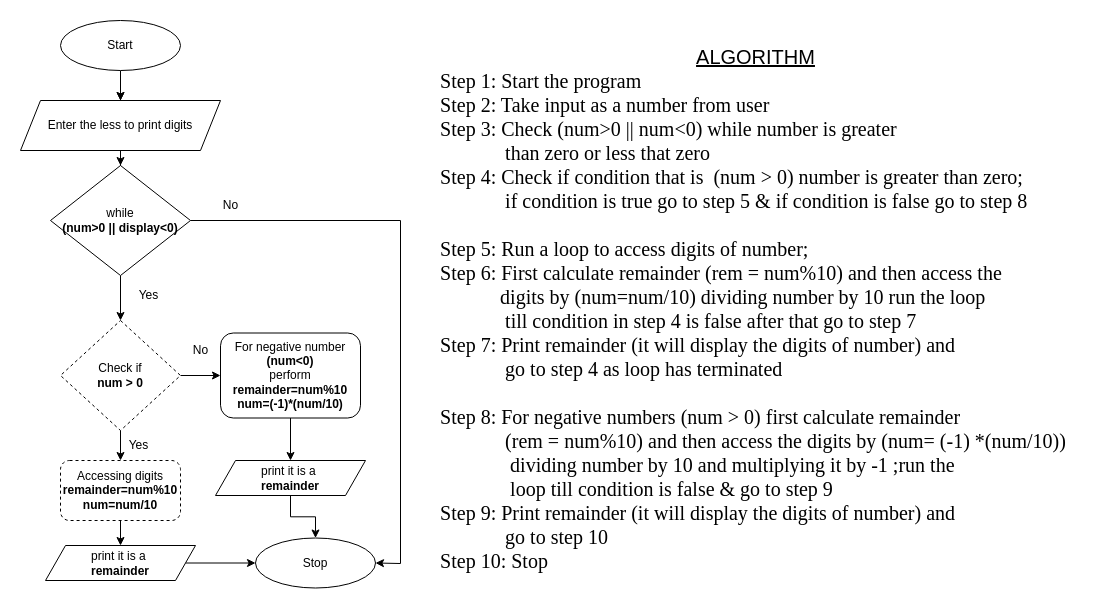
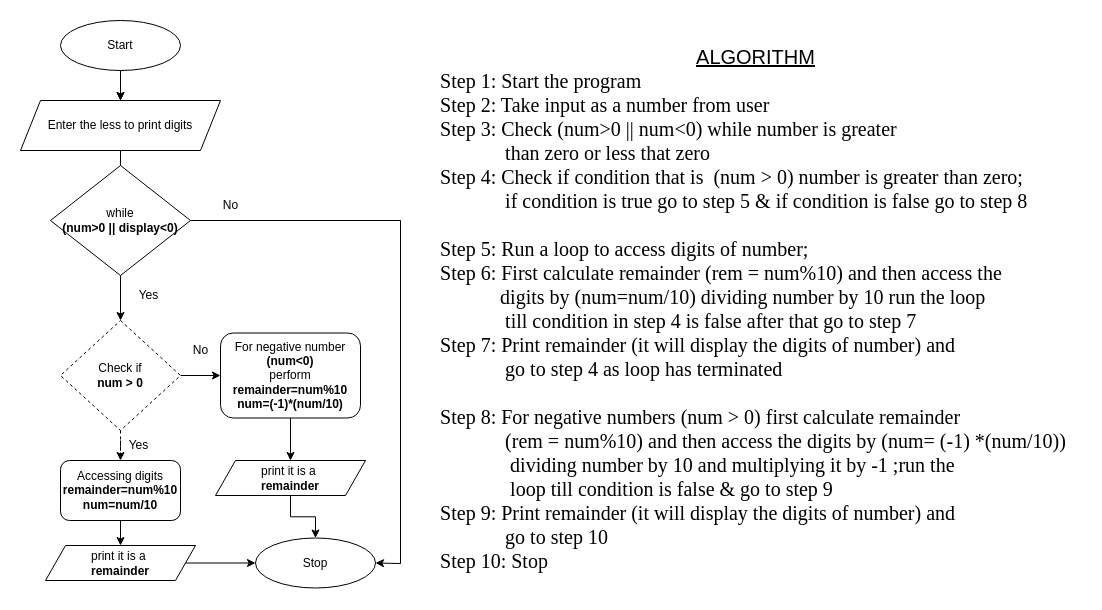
  <mxCell id="0" />
  <mxCell id="1" parent="0" />
  <mxCell id="2" value="" style="rounded=0;html=1;jettySize=auto;orthogonalLoop=1;fontSize=11;endArrow=block;endFill=0;endSize=8;strokeWidth=1;shadow=0;labelBackgroundColor=none;edgeStyle=orthogonalEdgeStyle;" parent="1" edge="1"><mxGeometry relative="1" as="geometry"><mxPoint x="120" y="30" as="sourcePoint" /><mxPoint x="120" y="70" as="targetPoint" /></mxGeometry></mxCell>
  <mxCell id="3" style="edgeStyle=orthogonalEdgeStyle;rounded=0;orthogonalLoop=1;jettySize=auto;html=1;" parent="1" source="5" edge="1"><mxGeometry relative="1" as="geometry"><mxPoint x="120" y="100" as="targetPoint" /></mxGeometry></mxCell>
- <mxCell id="4" value="" style="edgeStyle=orthogonalEdgeStyle;rounded=0;orthogonalLoop=1;jettySize=auto;html=1;" parent="1" source="5" target="14" edge="1"><mxGeometry relative="1" as="geometry" /></mxCell>
+ <mxCell id="4" value="" style="edgeStyle=orthogonalEdgeStyle;rounded=0;orthogonalLoop=1;jettySize=auto;html=1;endArrow=none;" parent="1" source="5" target="14" edge="1"><mxGeometry relative="1" as="geometry" /></mxCell>
  <mxCell id="5" value="Enter the less to print digits" style="shape=parallelogram;perimeter=parallelogramPerimeter;whiteSpace=wrap;html=1;fixedSize=1;" parent="1" vertex="1"><mxGeometry x="20" y="100" width="200" height="50" as="geometry" /></mxCell>
  <mxCell id="6" value="" style="edgeStyle=orthogonalEdgeStyle;rounded=0;orthogonalLoop=1;jettySize=auto;html=1;" parent="1" source="7" edge="1"><mxGeometry relative="1" as="geometry"><mxPoint x="120" y="100" as="targetPoint" /></mxGeometry></mxCell>
  <mxCell id="7" value="Start" style="ellipse;whiteSpace=wrap;html=1;" parent="1" vertex="1"><mxGeometry x="60" y="20" width="120" height="50" as="geometry" /></mxCell>
- <mxCell id="8" value="" style="edgeStyle=orthogonalEdgeStyle;rounded=0;orthogonalLoop=1;jettySize=auto;html=1;" edge="1" parent="1" source="10" target="18"><mxGeometry relative="1" as="geometry" /></mxCell>
+ <mxCell id="8" value="" style="edgeStyle=orthogonalEdgeStyle;rounded=0;orthogonalLoop=1;jettySize=auto;html=1;dashed=1;" edge="1" parent="1" source="10" target="18"><mxGeometry relative="1" as="geometry" /></mxCell>
  <mxCell id="9" value="" style="edgeStyle=orthogonalEdgeStyle;rounded=0;orthogonalLoop=1;jettySize=auto;html=1;" edge="1" parent="1" source="10" target="21"><mxGeometry relative="1" as="geometry" /></mxCell>
  <mxCell id="10" value="Check if&lt;br&gt;&lt;b&gt;num &amp;gt; 0&lt;/b&gt;" style="rhombus;whiteSpace=wrap;html=1;dashed=1;" parent="1" vertex="1"><mxGeometry x="60" y="320" width="120" height="110" as="geometry" /></mxCell>
  <mxCell id="11" value="Yes" style="text;html=1;resizable=0;autosize=1;align=center;verticalAlign=middle;points=[];fillColor=none;strokeColor=none;rounded=0;" parent="1" vertex="1"><mxGeometry x="117.5" y="430" width="40" height="30" as="geometry" /></mxCell>
  <mxCell id="12" value="&lt;font style=&quot;font-size: 20px;&quot;&gt;&lt;u&gt;ALGORITHM&lt;/u&gt;&lt;br&gt;&lt;div style=&quot;text-align: left;&quot;&gt;&lt;span style=&quot;background-color: initial;&quot;&gt;&lt;font style=&quot;font-size: 20px;&quot; face=&quot;Times New Roman&quot;&gt;Step 1: Start the program&lt;/font&gt;&lt;/span&gt;&lt;/div&gt;&lt;div style=&quot;text-align: left;&quot;&gt;&lt;span style=&quot;background-color: initial;&quot;&gt;&lt;font style=&quot;font-size: 20px;&quot; face=&quot;Times New Roman&quot;&gt;Step 2: Take input as a number from user&lt;/font&gt;&lt;/span&gt;&lt;/div&gt;&lt;div style=&quot;text-align: left;&quot;&gt;&lt;span style=&quot;background-color: initial;&quot;&gt;&lt;font style=&quot;font-size: 20px;&quot; face=&quot;Times New Roman&quot;&gt;Step 3: Check (num&amp;gt;0 || num&amp;lt;0) while number is greater&amp;nbsp;&lt;/font&gt;&lt;/span&gt;&lt;/div&gt;&lt;div style=&quot;text-align: left;&quot;&gt;&lt;span style=&quot;background-color: initial;&quot;&gt;&lt;font style=&quot;font-size: 20px;&quot; face=&quot;Times New Roman&quot;&gt;&amp;nbsp; &amp;nbsp; &amp;nbsp; &amp;nbsp; &amp;nbsp; &amp;nbsp; &amp;nbsp;than zero or less that zero&lt;/font&gt;&lt;/span&gt;&lt;/div&gt;&lt;div style=&quot;text-align: left;&quot;&gt;&lt;font style=&quot;font-size: 20px;&quot; face=&quot;Times New Roman&quot;&gt;Step 4: Check if condition that is&amp;nbsp; (num &amp;gt; 0) number is greater than zero;&amp;nbsp;&lt;/font&gt;&lt;/div&gt;&lt;div style=&quot;text-align: left;&quot;&gt;&lt;font style=&quot;font-size: 20px;&quot; face=&quot;Times New Roman&quot;&gt;&amp;nbsp; &amp;nbsp; &amp;nbsp; &amp;nbsp; &amp;nbsp; &amp;nbsp; &amp;nbsp;if condition is true go to step 5 &amp;amp; if condition is false go to step 8&lt;/font&gt;&lt;/div&gt;&lt;div style=&quot;text-align: left;&quot;&gt;&lt;font style=&quot;font-size: 20px;&quot; face=&quot;Times New Roman&quot;&gt;&lt;br&gt;&lt;/font&gt;&lt;/div&gt;&lt;div style=&quot;text-align: left;&quot;&gt;&lt;font style=&quot;font-size: 20px;&quot; face=&quot;Times New Roman&quot;&gt;Step 5: Run a loop to access digits of number;&amp;nbsp;&lt;/font&gt;&lt;/div&gt;&lt;div style=&quot;text-align: left;&quot;&gt;&lt;font style=&quot;font-size: 20px;&quot; face=&quot;Times New Roman&quot;&gt;Step 6: First calculate remainder&amp;nbsp;&lt;/font&gt;&lt;span style=&quot;font-family: &amp;quot;Times New Roman&amp;quot;; background-color: initial;&quot;&gt;(rem = num%10) and&amp;nbsp;&lt;/span&gt;&lt;span style=&quot;background-color: initial; font-family: &amp;quot;Times New Roman&amp;quot;;&quot;&gt;then access the&amp;nbsp;&lt;/span&gt;&lt;/div&gt;&lt;div style=&quot;text-align: left;&quot;&gt;&lt;span style=&quot;background-color: initial; font-family: &amp;quot;Times New Roman&amp;quot;;&quot;&gt;&amp;nbsp; &amp;nbsp; &amp;nbsp; &amp;nbsp; &amp;nbsp; &amp;nbsp; digits by (num=num/10) d&lt;/span&gt;&lt;span style=&quot;font-family: &amp;quot;Times New Roman&amp;quot;; background-color: initial;&quot;&gt;ividing number by 10 run the loop&amp;nbsp;&lt;/span&gt;&lt;/div&gt;&lt;div style=&quot;text-align: left;&quot;&gt;&lt;span style=&quot;font-family: &amp;quot;Times New Roman&amp;quot;; background-color: initial;&quot;&gt;&amp;nbsp; &amp;nbsp; &amp;nbsp; &amp;nbsp; &amp;nbsp; &amp;nbsp; &amp;nbsp;till condition in step 4 is false after that go to step 7&lt;/span&gt;&lt;/div&gt;&lt;div style=&quot;text-align: left;&quot;&gt;&lt;font style=&quot;font-size: 20px;&quot; face=&quot;Times New Roman&quot;&gt;Step 7: Print remainder (it will display the digits of number) and&amp;nbsp;&lt;/font&gt;&lt;/div&gt;&lt;div style=&quot;text-align: left;&quot;&gt;&lt;font style=&quot;font-size: 20px;&quot; face=&quot;Times New Roman&quot;&gt;&amp;nbsp; &amp;nbsp; &amp;nbsp; &amp;nbsp; &amp;nbsp; &amp;nbsp; &amp;nbsp;go to step 4 as loop has terminated&lt;/font&gt;&lt;/div&gt;&lt;div style=&quot;text-align: left;&quot;&gt;&lt;span style=&quot;background-color: initial;&quot;&gt;&lt;font face=&quot;Times New Roman&quot;&gt;&amp;nbsp; &amp;nbsp; &amp;nbsp; &amp;nbsp; &amp;nbsp; &amp;nbsp;&lt;/font&gt;&lt;/span&gt;&lt;/div&gt;&lt;div style=&quot;text-align: left;&quot;&gt;&lt;font style=&quot;font-size: 20px;&quot; face=&quot;Times New Roman&quot;&gt;Step 8: For negative numbers (num &amp;gt; 0) f&lt;/font&gt;&lt;font style=&quot;background-color: initial;&quot; face=&quot;Times New Roman&quot;&gt;irst calculate remainder&amp;nbsp;&lt;/font&gt;&lt;/div&gt;&lt;div style=&quot;text-align: left;&quot;&gt;&lt;span style=&quot;background-color: initial; font-family: &amp;quot;Times New Roman&amp;quot;;&quot;&gt;&amp;nbsp; &amp;nbsp; &amp;nbsp; &amp;nbsp; &amp;nbsp; &amp;nbsp; &amp;nbsp;(rem = num%10)&amp;nbsp;&lt;/span&gt;&lt;span style=&quot;background-color: initial; font-family: &amp;quot;Times New Roman&amp;quot;;&quot;&gt;and&amp;nbsp;&lt;/span&gt;&lt;span style=&quot;background-color: initial; font-family: &amp;quot;Times New Roman&amp;quot;;&quot;&gt;then access the&amp;nbsp;&lt;/span&gt;&lt;span style=&quot;background-color: initial; font-family: &amp;quot;Times New Roman&amp;quot;;&quot;&gt;digits by (num= (-1) *(num/10))&amp;nbsp;&lt;/span&gt;&lt;/div&gt;&lt;div style=&quot;text-align: left;&quot;&gt;&lt;span style=&quot;background-color: initial; font-family: &amp;quot;Times New Roman&amp;quot;;&quot;&gt;&amp;nbsp; &amp;nbsp; &amp;nbsp; &amp;nbsp; &amp;nbsp; &amp;nbsp; &amp;nbsp; d&lt;/span&gt;&lt;span style=&quot;background-color: initial; font-family: &amp;quot;Times New Roman&amp;quot;;&quot;&gt;ividing number by 10 and multiplying it by -1 ;run the&amp;nbsp;&lt;/span&gt;&lt;/div&gt;&lt;div style=&quot;text-align: left;&quot;&gt;&lt;span style=&quot;background-color: initial; font-family: &amp;quot;Times New Roman&amp;quot;;&quot;&gt;&amp;nbsp; &amp;nbsp; &amp;nbsp; &amp;nbsp; &amp;nbsp; &amp;nbsp; &amp;nbsp; loop&amp;nbsp;&lt;/span&gt;&lt;span style=&quot;background-color: initial; font-family: &amp;quot;Times New Roman&amp;quot;;&quot;&gt;till condition is false &amp;amp; go to step 9&lt;/span&gt;&lt;/div&gt;&lt;div style=&quot;text-align: left;&quot;&gt;&lt;font face=&quot;Times New Roman&quot;&gt;Step 9: Print remainder (it will display the digits of number) and&amp;nbsp;&lt;/font&gt;&lt;/div&gt;&lt;div style=&quot;text-align: left;&quot;&gt;&lt;font face=&quot;Times New Roman&quot;&gt;&amp;nbsp; &amp;nbsp; &amp;nbsp; &amp;nbsp; &amp;nbsp; &amp;nbsp; &amp;nbsp;go to step 10&lt;/font&gt;&lt;/div&gt;&lt;div style=&quot;text-align: left;&quot;&gt;&lt;font style=&quot;font-size: 20px;&quot; face=&quot;Times New Roman&quot;&gt;Step 10: Stop&lt;/font&gt;&lt;/div&gt;&lt;/font&gt;" style="text;html=1;resizable=0;autosize=1;align=center;verticalAlign=middle;points=[];fillColor=none;strokeColor=none;rounded=0;" parent="1" vertex="1"><mxGeometry x="430" y="27.5" width="650" height="560" as="geometry" /></mxCell>
  <mxCell id="13" value="" style="edgeStyle=orthogonalEdgeStyle;rounded=0;orthogonalLoop=1;jettySize=auto;html=1;" edge="1" parent="1" source="14" target="10"><mxGeometry relative="1" as="geometry" /></mxCell>
  <mxCell id="14" value="while&lt;br&gt;&lt;b&gt;(num&amp;gt;0 || display&amp;lt;0)&lt;/b&gt;" style="rhombus;whiteSpace=wrap;html=1;" parent="1" vertex="1"><mxGeometry x="50" y="165" width="140" height="110" as="geometry" /></mxCell>
  <mxCell id="15" value="No" style="text;html=1;resizable=0;autosize=1;align=center;verticalAlign=middle;points=[];fillColor=none;strokeColor=none;rounded=0;" parent="1" vertex="1"><mxGeometry x="180" y="335" width="40" height="30" as="geometry" /></mxCell>
  <mxCell id="16" value="" style="edgeStyle=orthogonalEdgeStyle;rounded=0;orthogonalLoop=1;jettySize=auto;html=1;" edge="1" parent="1" source="17" target="24"><mxGeometry relative="1" as="geometry" /></mxCell>
  <mxCell id="17" value="print it is a&amp;nbsp;&lt;br&gt;&lt;b&gt;remainder&lt;/b&gt;" style="shape=parallelogram;perimeter=parallelogramPerimeter;whiteSpace=wrap;html=1;fixedSize=1;" vertex="1" parent="1"><mxGeometry x="45" y="545" width="150" height="35" as="geometry" /></mxCell>
- <mxCell id="18" value="Accessing digits&lt;br&gt;&lt;b&gt;remainder=num%10&lt;br&gt;num=num/10&lt;/b&gt;" style="rounded=1;whiteSpace=wrap;html=1;dashed=1;" vertex="1" parent="1"><mxGeometry x="60" y="460" width="120" height="60" as="geometry" /></mxCell>
+ <mxCell id="18" value="Accessing digits&lt;br&gt;&lt;b&gt;remainder=num%10&lt;br&gt;num=num/10&lt;/b&gt;" style="rounded=1;whiteSpace=wrap;html=1;" vertex="1" parent="1"><mxGeometry x="60" y="460" width="120" height="60" as="geometry" /></mxCell>
  <mxCell id="19" value="" style="endArrow=classic;html=1;rounded=0;exitX=0.5;exitY=1;exitDx=0;exitDy=0;entryX=0.5;entryY=0;entryDx=0;entryDy=0;" edge="1" parent="1" source="18" target="17"><mxGeometry width="50" height="50" relative="1" as="geometry"><mxPoint x="490" y="680" as="sourcePoint" /><mxPoint x="540" y="630" as="targetPoint" /></mxGeometry></mxCell>
  <mxCell id="20" value="" style="edgeStyle=orthogonalEdgeStyle;rounded=0;orthogonalLoop=1;jettySize=auto;html=1;" edge="1" parent="1" source="21" target="23"><mxGeometry relative="1" as="geometry" /></mxCell>
  <mxCell id="21" value="For negative number &lt;br&gt;&lt;b&gt;(num&amp;lt;0)&lt;/b&gt;&lt;br&gt;perform&lt;br&gt;&lt;b&gt;remainder=num%10&lt;/b&gt;&lt;br&gt;&lt;b&gt;num=(-1)*(num/10)&lt;/b&gt;" style="rounded=1;whiteSpace=wrap;html=1;" vertex="1" parent="1"><mxGeometry x="220" y="332.5" width="140" height="85" as="geometry" /></mxCell>
  <mxCell id="22" value="" style="edgeStyle=orthogonalEdgeStyle;rounded=0;orthogonalLoop=1;jettySize=auto;html=1;" edge="1" parent="1" source="23" target="24"><mxGeometry relative="1" as="geometry" /></mxCell>
  <mxCell id="23" value="print it is a&amp;nbsp;&lt;br&gt;&lt;b&gt;remainder&lt;/b&gt;" style="shape=parallelogram;perimeter=parallelogramPerimeter;whiteSpace=wrap;html=1;fixedSize=1;" vertex="1" parent="1"><mxGeometry x="215" y="460" width="150" height="35" as="geometry" /></mxCell>
  <mxCell id="24" value="Stop" style="ellipse;whiteSpace=wrap;html=1;" vertex="1" parent="1"><mxGeometry x="255" y="537.5" width="120" height="50" as="geometry" /></mxCell>
  <mxCell id="25" value="Yes" style="text;html=1;resizable=0;autosize=1;align=center;verticalAlign=middle;points=[];fillColor=none;strokeColor=none;rounded=0;" vertex="1" parent="1"><mxGeometry x="127.5" y="280" width="40" height="30" as="geometry" /></mxCell>
  <mxCell id="26" value="" style="endArrow=classic;html=1;rounded=0;exitX=1;exitY=0.5;exitDx=0;exitDy=0;entryX=1;entryY=0.5;entryDx=0;entryDy=0;" edge="1" parent="1" source="14" target="24"><mxGeometry width="50" height="50" relative="1" as="geometry"><mxPoint x="490" y="360" as="sourcePoint" /><mxPoint x="540" y="310" as="targetPoint" /><Array as="points"><mxPoint x="400" y="220" /><mxPoint x="400" y="563" /></Array></mxGeometry></mxCell>
  <mxCell id="27" value="No" style="text;html=1;resizable=0;autosize=1;align=center;verticalAlign=middle;points=[];fillColor=none;strokeColor=none;rounded=0;" vertex="1" parent="1"><mxGeometry x="210" y="190" width="40" height="30" as="geometry" /></mxCell>
